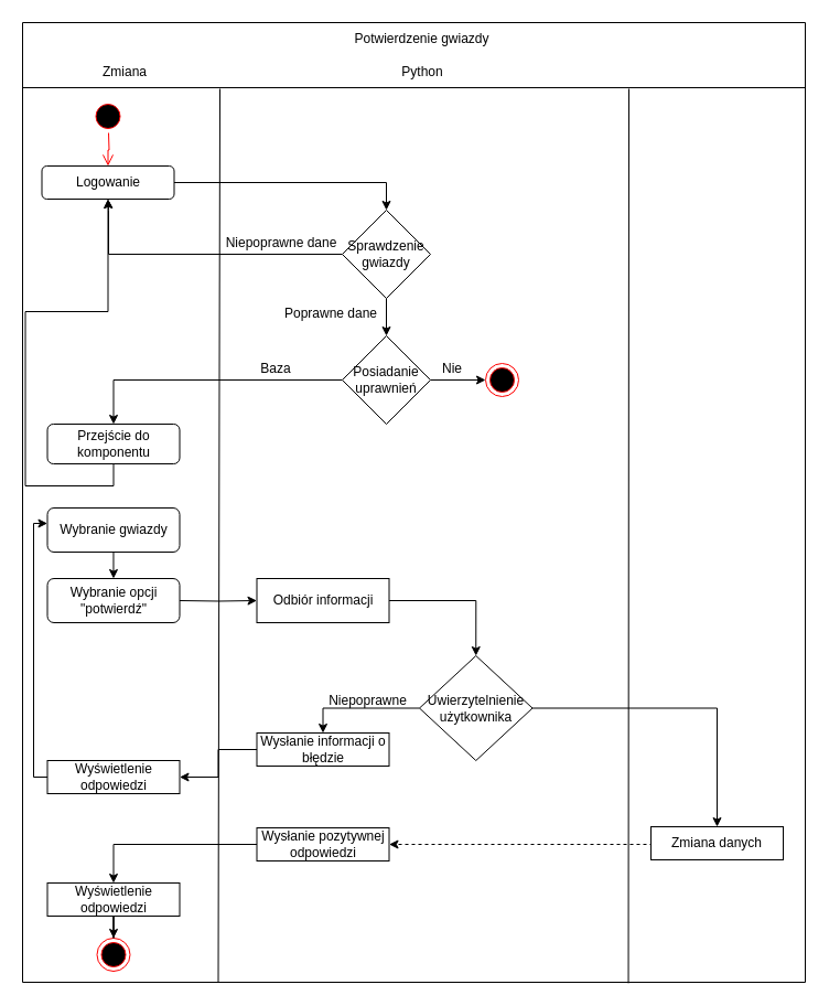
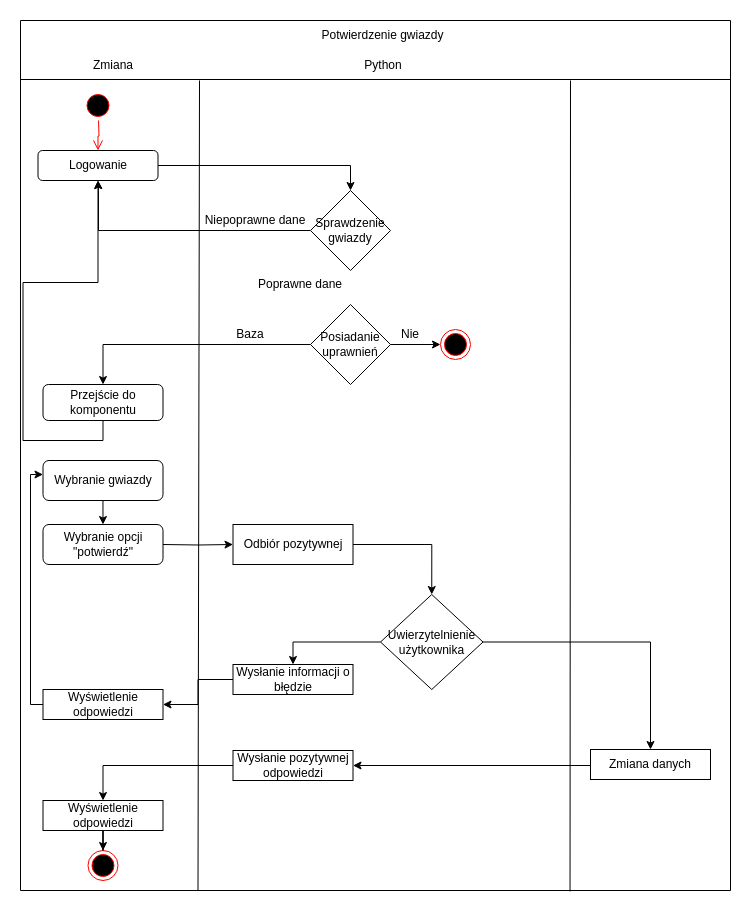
  <mxCell id="0" />
  <mxCell id="1" parent="0" />
  <mxCell id="2" value="" style="swimlane;startSize=0;" parent="1" vertex="1"><mxGeometry x="20" y="20" width="710" height="870" as="geometry" /></mxCell>
  <mxCell id="3" value="Zmiana" style="text;html=1;strokeColor=none;fillColor=none;align=center;verticalAlign=middle;whiteSpace=wrap;rounded=0;" parent="2" vertex="1"><mxGeometry x="62.5" y="30" width="60" height="30" as="geometry" /></mxCell>
  <mxCell id="4" value="Potwierdzenie gwiazdy" style="text;html=1;strokeColor=none;fillColor=none;align=center;verticalAlign=middle;whiteSpace=wrap;rounded=0;" parent="2" vertex="1"><mxGeometry x="280" width="165" height="30" as="geometry" /></mxCell>
  <mxCell id="5" value="Python" style="text;html=1;strokeColor=none;fillColor=none;align=center;verticalAlign=middle;whiteSpace=wrap;rounded=0;" parent="2" vertex="1"><mxGeometry x="332.5" y="30" width="60" height="30" as="geometry" /></mxCell>
  <mxCell id="6" value="" style="endArrow=none;html=1;rounded=0;exitX=0.774;exitY=1.001;exitDx=0;exitDy=0;exitPerimeter=0;" parent="2" source="2" edge="1"><mxGeometry width="50" height="50" relative="1" as="geometry"><mxPoint x="550" y="460" as="sourcePoint" /><mxPoint x="550" y="60" as="targetPoint" /></mxGeometry></mxCell>
  <mxCell id="7" value="" style="endArrow=none;html=1;rounded=0;exitX=0.25;exitY=1;exitDx=0;exitDy=0;" parent="2" source="2" edge="1"><mxGeometry width="50" height="50" relative="1" as="geometry"><mxPoint x="179.31" y="460" as="sourcePoint" /><mxPoint x="179" y="60" as="targetPoint" /></mxGeometry></mxCell>
  <mxCell id="8" value="" style="ellipse;html=1;shape=startState;fillColor=#000000;strokeColor=#ff0000;" parent="2" vertex="1"><mxGeometry x="62.5" y="70" width="30" height="30" as="geometry" /></mxCell>
  <mxCell id="9" style="edgeStyle=orthogonalEdgeStyle;rounded=0;orthogonalLoop=1;jettySize=auto;html=1;entryX=0.5;entryY=1;entryDx=0;entryDy=0;" parent="2" source="11" target="43" edge="1"><mxGeometry relative="1" as="geometry"><mxPoint x="77.5" y="170.0" as="targetPoint" /><Array as="points"><mxPoint x="78" y="210" /><mxPoint x="78" y="170" /></Array></mxGeometry></mxCell>
- <mxCell id="10" style="edgeStyle=orthogonalEdgeStyle;rounded=0;orthogonalLoop=1;jettySize=auto;html=1;entryX=0.5;entryY=0;entryDx=0;entryDy=0;" parent="2" source="11" target="18" edge="1"><mxGeometry relative="1" as="geometry" /></mxCell>
  <mxCell id="11" value="Sprawdzenie gwiazdy" style="rhombus;whiteSpace=wrap;html=1;" parent="2" vertex="1"><mxGeometry x="290" y="170" width="80" height="80" as="geometry" /></mxCell>
  <mxCell id="12" style="edgeStyle=orthogonalEdgeStyle;rounded=0;orthogonalLoop=1;jettySize=auto;html=1;exitX=0.5;exitY=1;exitDx=0;exitDy=0;" parent="2" source="44" target="43" edge="1"><mxGeometry relative="1" as="geometry"><mxPoint x="82.483" y="404.0" as="sourcePoint" /><mxPoint x="82.5" y="434.0" as="targetPoint" /></mxGeometry></mxCell>
  <mxCell id="13" value="Poprawne dane" style="text;html=1;strokeColor=none;fillColor=none;align=center;verticalAlign=middle;whiteSpace=wrap;rounded=0;" parent="2" vertex="1"><mxGeometry x="230" y="254" width="100" height="20" as="geometry" /></mxCell>
  <mxCell id="14" value="" style="edgeStyle=orthogonalEdgeStyle;rounded=0;orthogonalLoop=1;jettySize=auto;html=1;" parent="2" edge="1"><mxGeometry relative="1" as="geometry"><mxPoint x="82.483" y="474.0" as="sourcePoint" /><mxPoint x="82.483" y="504" as="targetPoint" /></mxGeometry></mxCell>
  <mxCell id="15" style="edgeStyle=orthogonalEdgeStyle;rounded=0;orthogonalLoop=1;jettySize=auto;html=1;" parent="2" target="24" edge="1"><mxGeometry relative="1" as="geometry"><mxPoint x="142.5" y="524" as="sourcePoint" /></mxGeometry></mxCell>
  <mxCell id="16" style="edgeStyle=orthogonalEdgeStyle;rounded=0;orthogonalLoop=1;jettySize=auto;html=1;" parent="2" source="18" target="20" edge="1"><mxGeometry relative="1" as="geometry" /></mxCell>
  <mxCell id="17" style="edgeStyle=orthogonalEdgeStyle;rounded=0;orthogonalLoop=1;jettySize=auto;html=1;entryX=0.5;entryY=0;entryDx=0;entryDy=0;" edge="1" parent="2" source="18" target="44"><mxGeometry relative="1" as="geometry" /></mxCell>
  <mxCell id="18" value="Posiadanie uprawnień" style="rhombus;whiteSpace=wrap;html=1;" parent="2" vertex="1"><mxGeometry x="290" y="284" width="80" height="80" as="geometry" /></mxCell>
  <mxCell id="19" style="edgeStyle=orthogonalEdgeStyle;rounded=0;orthogonalLoop=1;jettySize=auto;html=1;exitX=0.5;exitY=1;exitDx=0;exitDy=0;" parent="2" source="13" target="13" edge="1"><mxGeometry relative="1" as="geometry" /></mxCell>
  <mxCell id="20" value="" style="ellipse;html=1;shape=endState;fillColor=#000000;strokeColor=#ff0000;" parent="2" vertex="1"><mxGeometry x="420" y="309" width="30" height="30" as="geometry" /></mxCell>
  <mxCell id="21" value="Baza" style="text;html=1;strokeColor=none;fillColor=none;align=center;verticalAlign=middle;whiteSpace=wrap;rounded=0;" parent="2" vertex="1"><mxGeometry x="200" y="304" width="60" height="20" as="geometry" /></mxCell>
  <mxCell id="22" value="Nie" style="text;html=1;strokeColor=none;fillColor=none;align=center;verticalAlign=middle;whiteSpace=wrap;rounded=0;" parent="2" vertex="1"><mxGeometry x="360" y="304" width="60" height="20" as="geometry" /></mxCell>
  <mxCell id="23" style="edgeStyle=orthogonalEdgeStyle;rounded=0;orthogonalLoop=1;jettySize=auto;html=1;entryX=0.5;entryY=0;entryDx=0;entryDy=0;" parent="2" source="24" target="27" edge="1"><mxGeometry relative="1" as="geometry" /></mxCell>
- <mxCell id="24" value="Odbiór informacji" style="rounded=0;whiteSpace=wrap;html=1;" parent="2" vertex="1"><mxGeometry x="212.5" y="504" width="120" height="40" as="geometry" /></mxCell>
+ <mxCell id="24" value="Odbiór pozytywnej" style="rounded=0;whiteSpace=wrap;html=1;" parent="2" vertex="1"><mxGeometry x="212.5" y="504" width="120" height="40" as="geometry" /></mxCell>
  <mxCell id="25" style="edgeStyle=orthogonalEdgeStyle;rounded=0;orthogonalLoop=1;jettySize=auto;html=1;entryX=0.5;entryY=0;entryDx=0;entryDy=0;" parent="2" source="27" target="36" edge="1"><mxGeometry relative="1" as="geometry" /></mxCell>
  <mxCell id="26" style="edgeStyle=orthogonalEdgeStyle;rounded=0;orthogonalLoop=1;jettySize=auto;html=1;entryX=0.5;entryY=0;entryDx=0;entryDy=0;" parent="2" source="27" target="29" edge="1"><mxGeometry relative="1" as="geometry" /></mxCell>
  <mxCell id="27" value="Uwierzytelnienie użytkownika" style="rhombus;whiteSpace=wrap;html=1;" parent="2" vertex="1"><mxGeometry x="360" y="574" width="102.5" height="95" as="geometry" /></mxCell>
- <mxCell id="28" style="edgeStyle=orthogonalEdgeStyle;rounded=0;orthogonalLoop=1;jettySize=auto;html=1;entryX=1;entryY=0.5;entryDx=0;entryDy=0;exitX=0.5;exitY=1;exitDx=0;exitDy=0;dashed=1;" parent="2" source="29" target="31" edge="1"><mxGeometry relative="1" as="geometry"><Array as="points"><mxPoint x="630" y="745" /></Array></mxGeometry></mxCell>
+ <mxCell id="28" style="edgeStyle=orthogonalEdgeStyle;rounded=0;orthogonalLoop=1;jettySize=auto;html=1;entryX=1;entryY=0.5;entryDx=0;entryDy=0;exitX=0.5;exitY=1;exitDx=0;exitDy=0;" parent="2" source="29" target="31" edge="1"><mxGeometry relative="1" as="geometry"><Array as="points"><mxPoint x="630" y="745" /></Array></mxGeometry></mxCell>
  <mxCell id="29" value="Zmiana danych" style="rounded=0;whiteSpace=wrap;html=1;" parent="2" vertex="1"><mxGeometry x="570" y="729" width="120" height="30" as="geometry" /></mxCell>
  <mxCell id="30" style="edgeStyle=orthogonalEdgeStyle;rounded=0;orthogonalLoop=1;jettySize=auto;html=1;entryX=0.5;entryY=0;entryDx=0;entryDy=0;" parent="2" source="31" target="38" edge="1"><mxGeometry relative="1" as="geometry" /></mxCell>
  <mxCell id="31" value="Wysłanie pozytywnej odpowiedzi" style="rounded=0;whiteSpace=wrap;html=1;" parent="2" vertex="1"><mxGeometry x="212.5" y="730" width="120" height="30" as="geometry" /></mxCell>
  <mxCell id="32" style="edgeStyle=orthogonalEdgeStyle;rounded=0;orthogonalLoop=1;jettySize=auto;html=1;entryX=0;entryY=0.5;entryDx=0;entryDy=0;" parent="2" source="33" edge="1"><mxGeometry relative="1" as="geometry"><Array as="points"><mxPoint x="10" y="684" /><mxPoint x="10" y="454" /></Array><mxPoint x="22.5" y="454.0" as="targetPoint" /></mxGeometry></mxCell>
  <mxCell id="33" value="Wyświetlenie odpowiedzi" style="rounded=0;whiteSpace=wrap;html=1;" parent="2" vertex="1"><mxGeometry x="22.5" y="669" width="120" height="30" as="geometry" /></mxCell>
  <mxCell id="34" value="" style="ellipse;html=1;shape=endState;fillColor=#000000;strokeColor=#ff0000;" parent="2" vertex="1"><mxGeometry x="67.5" y="830" width="30" height="30" as="geometry" /></mxCell>
  <mxCell id="35" style="edgeStyle=orthogonalEdgeStyle;rounded=0;orthogonalLoop=1;jettySize=auto;html=1;entryX=1;entryY=0.5;entryDx=0;entryDy=0;" parent="2" source="36" target="33" edge="1"><mxGeometry relative="1" as="geometry" /></mxCell>
  <mxCell id="36" value="Wysłanie informacji o błędzie" style="rounded=0;whiteSpace=wrap;html=1;" parent="2" vertex="1"><mxGeometry x="212.5" y="644" width="120" height="30" as="geometry" /></mxCell>
  <mxCell id="37" style="edgeStyle=orthogonalEdgeStyle;rounded=0;orthogonalLoop=1;jettySize=auto;html=1;entryX=0.5;entryY=0;entryDx=0;entryDy=0;" parent="2" source="38" target="34" edge="1"><mxGeometry relative="1" as="geometry" /></mxCell>
  <mxCell id="38" value="Wyświetlenie odpowiedzi" style="rounded=0;whiteSpace=wrap;html=1;" parent="2" vertex="1"><mxGeometry x="22.5" y="780" width="120" height="30" as="geometry" /></mxCell>
- <mxCell id="39" value="Niepoprawne" style="text;html=1;strokeColor=none;fillColor=none;align=center;verticalAlign=middle;whiteSpace=wrap;rounded=0;" parent="2" vertex="1"><mxGeometry x="276" y="602.5" width="75" height="25" as="geometry" /></mxCell>
  <mxCell id="40" value="" style="edgeStyle=orthogonalEdgeStyle;html=1;verticalAlign=bottom;endArrow=open;endSize=8;strokeColor=#ff0000;rounded=0;entryX=0.5;entryY=0;entryDx=0;entryDy=0;" parent="2" target="43" edge="1"><mxGeometry relative="1" as="geometry"><mxPoint x="77.5" y="130" as="targetPoint" /><mxPoint x="78" y="100" as="sourcePoint" /></mxGeometry></mxCell>
  <mxCell id="41" value="Niepoprawne dane" style="text;html=1;strokeColor=none;fillColor=none;align=center;verticalAlign=middle;whiteSpace=wrap;rounded=0;" parent="2" vertex="1"><mxGeometry x="170" y="190" width="130" height="20" as="geometry" /></mxCell>
  <mxCell id="42" style="edgeStyle=orthogonalEdgeStyle;rounded=0;orthogonalLoop=1;jettySize=auto;html=1;entryX=0.5;entryY=0;entryDx=0;entryDy=0;" edge="1" parent="2" source="43" target="11"><mxGeometry relative="1" as="geometry" /></mxCell>
  <mxCell id="43" value="&lt;span&gt;Logowanie&lt;/span&gt;" style="rounded=1;whiteSpace=wrap;html=1;" vertex="1" parent="2"><mxGeometry x="17.5" y="130" width="120" height="30" as="geometry" /></mxCell>
  <mxCell id="44" value="Przejście do komponentu" style="rounded=1;whiteSpace=wrap;html=1;" vertex="1" parent="2"><mxGeometry x="22.5" y="364" width="120" height="36" as="geometry" /></mxCell>
  <mxCell id="45" value="Wybranie gwiazdy" style="rounded=1;whiteSpace=wrap;html=1;" vertex="1" parent="2"><mxGeometry x="22.5" y="440" width="120" height="40" as="geometry" /></mxCell>
  <mxCell id="46" value="Wybranie opcji &quot;potwierdź&quot;" style="rounded=1;whiteSpace=wrap;html=1;" vertex="1" parent="2"><mxGeometry x="22.5" y="504" width="120" height="40" as="geometry" /></mxCell>
  <mxCell id="47" value="" style="endArrow=none;html=1;rounded=0;" parent="1" edge="1"><mxGeometry width="50" height="50" relative="1" as="geometry"><mxPoint x="20" y="79" as="sourcePoint" /><mxPoint x="730" y="79" as="targetPoint" /></mxGeometry></mxCell>
